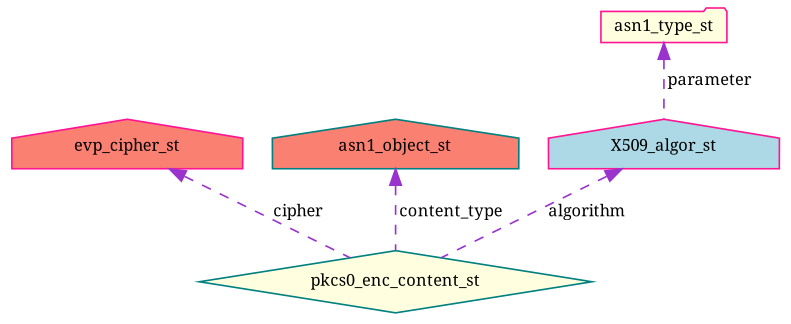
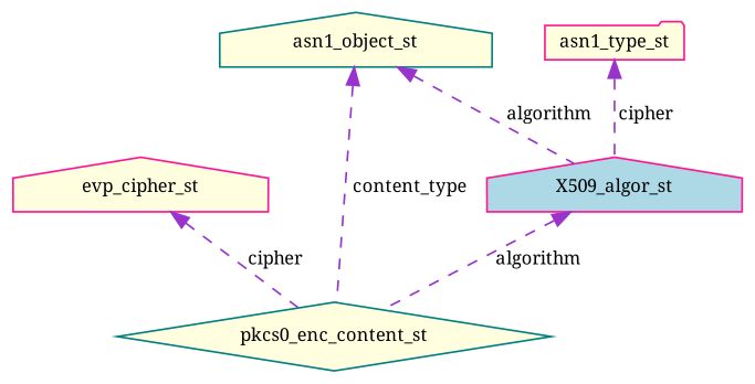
  digraph {
    fontname="Noto Serif"
    node [color=deeppink fillcolor=lightyellow fontname="Noto Serif" fontsize=10 shape=house style=filled]
    edge [color=darkorchid3 dir=back fontname="Noto Serif" fontsize=10 labelfontname=Helvetica labelfontsize=10 style=dashed]
    n1 [color=teal fontcolor=black height=0.2 label=pkcs0_enc_content_st shape=diamond width=0.4]
-   n2 [fillcolor=salmon height=0.2 label=evp_cipher_st width=0.4]
-   n3 [color=teal fillcolor=salmon height=0.2 label=asn1_object_st width=0.4]
+   n2 [height=0.2 label=evp_cipher_st width=0.4]
+   n3 [color=teal height=0.2 label=asn1_object_st width=0.4]
    n4 [fillcolor=lightblue height=0.2 label=X509_algor_st width=0.4]
    n5 [height=0.2 label=asn1_type_st shape=folder width=0.4]
    n2 -> n1 [label=" cipher"]
    n3 -> n1 [label=" content_type"]
+   n3 -> n4 [label=" algorithm"]
    n4 -> n1 [label=" algorithm"]
-   n5 -> n4 [label=" parameter"]
+   n5 -> n4 [label=" cipher"]
  }
